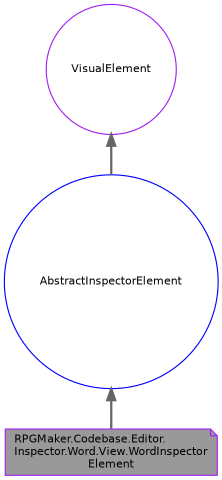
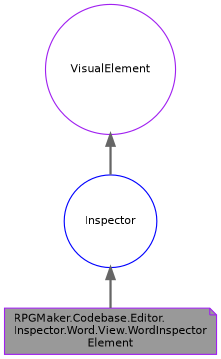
  digraph {
    node [color=purple fillcolor=white fontname=Helvetica fontsize=10 shape=circle style=filled]
    edge [color=gray40 dir=back fontname=Helvetica fontsize=10 labelfontname=Helvetica labelfontsize=10 style=bold]
    n1 [fillcolor=grey60 fontcolor=black height=0.2 label="RPGMaker.Codebase.Editor.\lInspector.Word.View.WordInspector\lElement" shape=note width=0.4]
-   n2 [color=blue height=0.2 label=AbstractInspectorElement width=0.4]
+   n2 [color=blue height=0.2 label=Inspector width=0.4]
    n3 [height=0.2 label=VisualElement width=0.4]
    n2 -> n1
    n3 -> n2
  }
